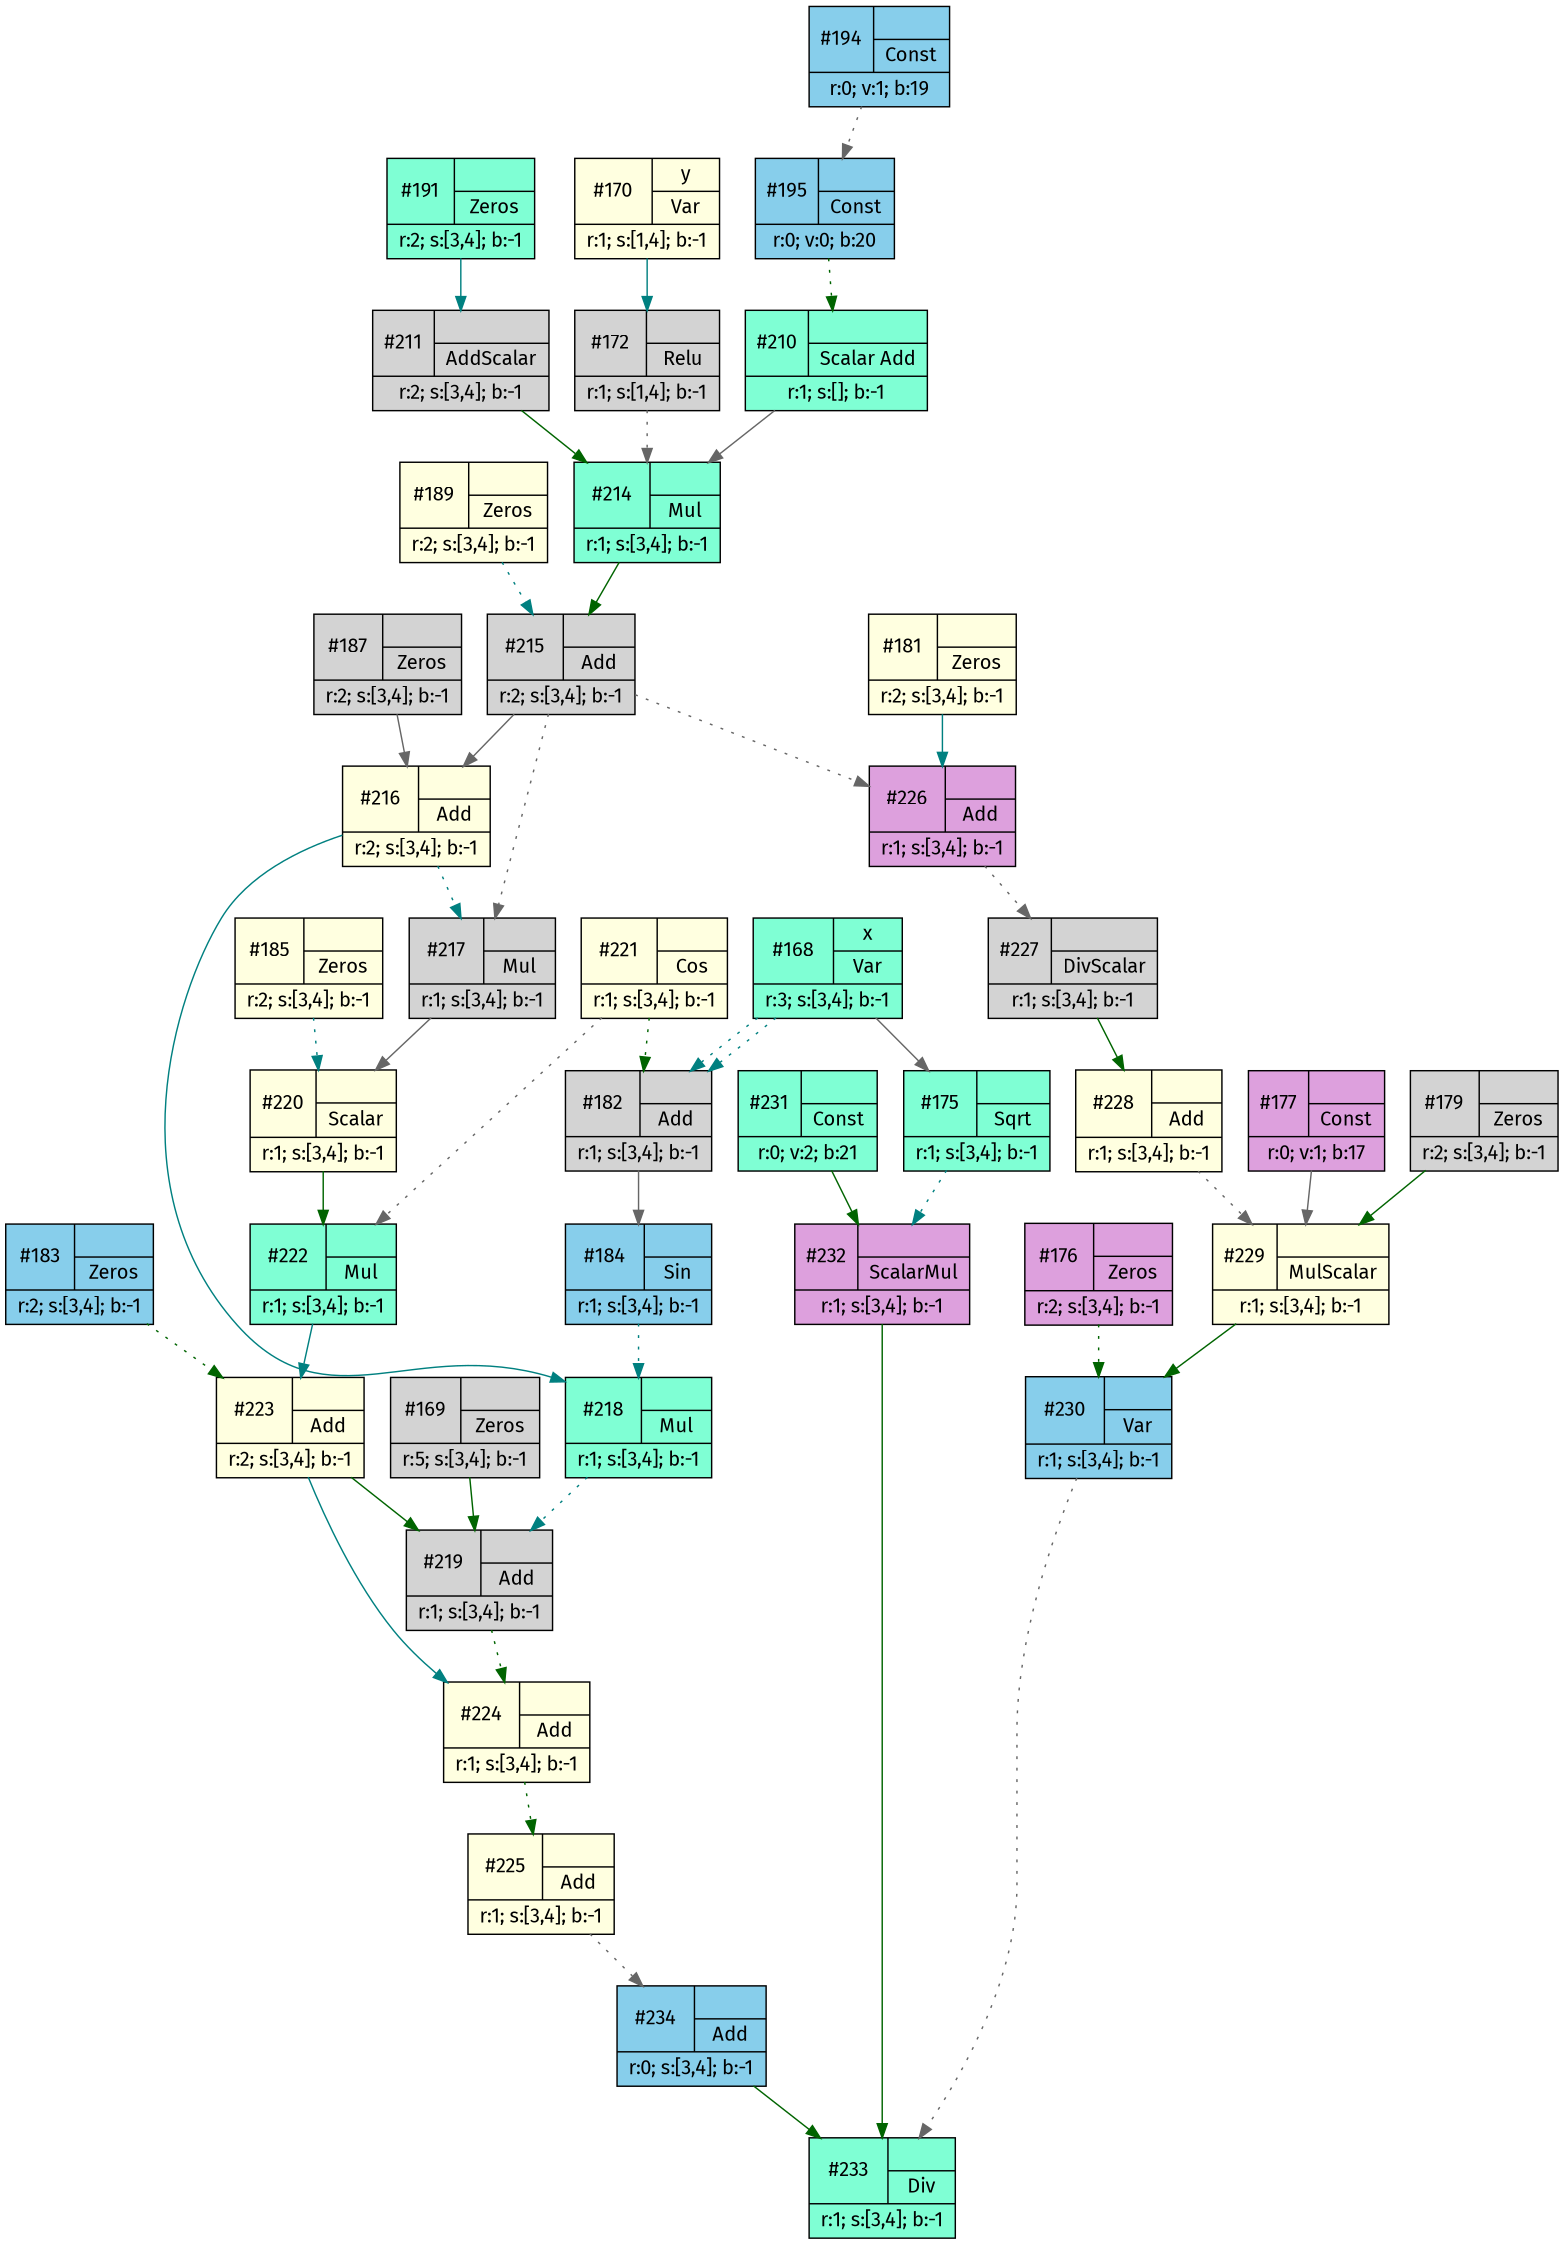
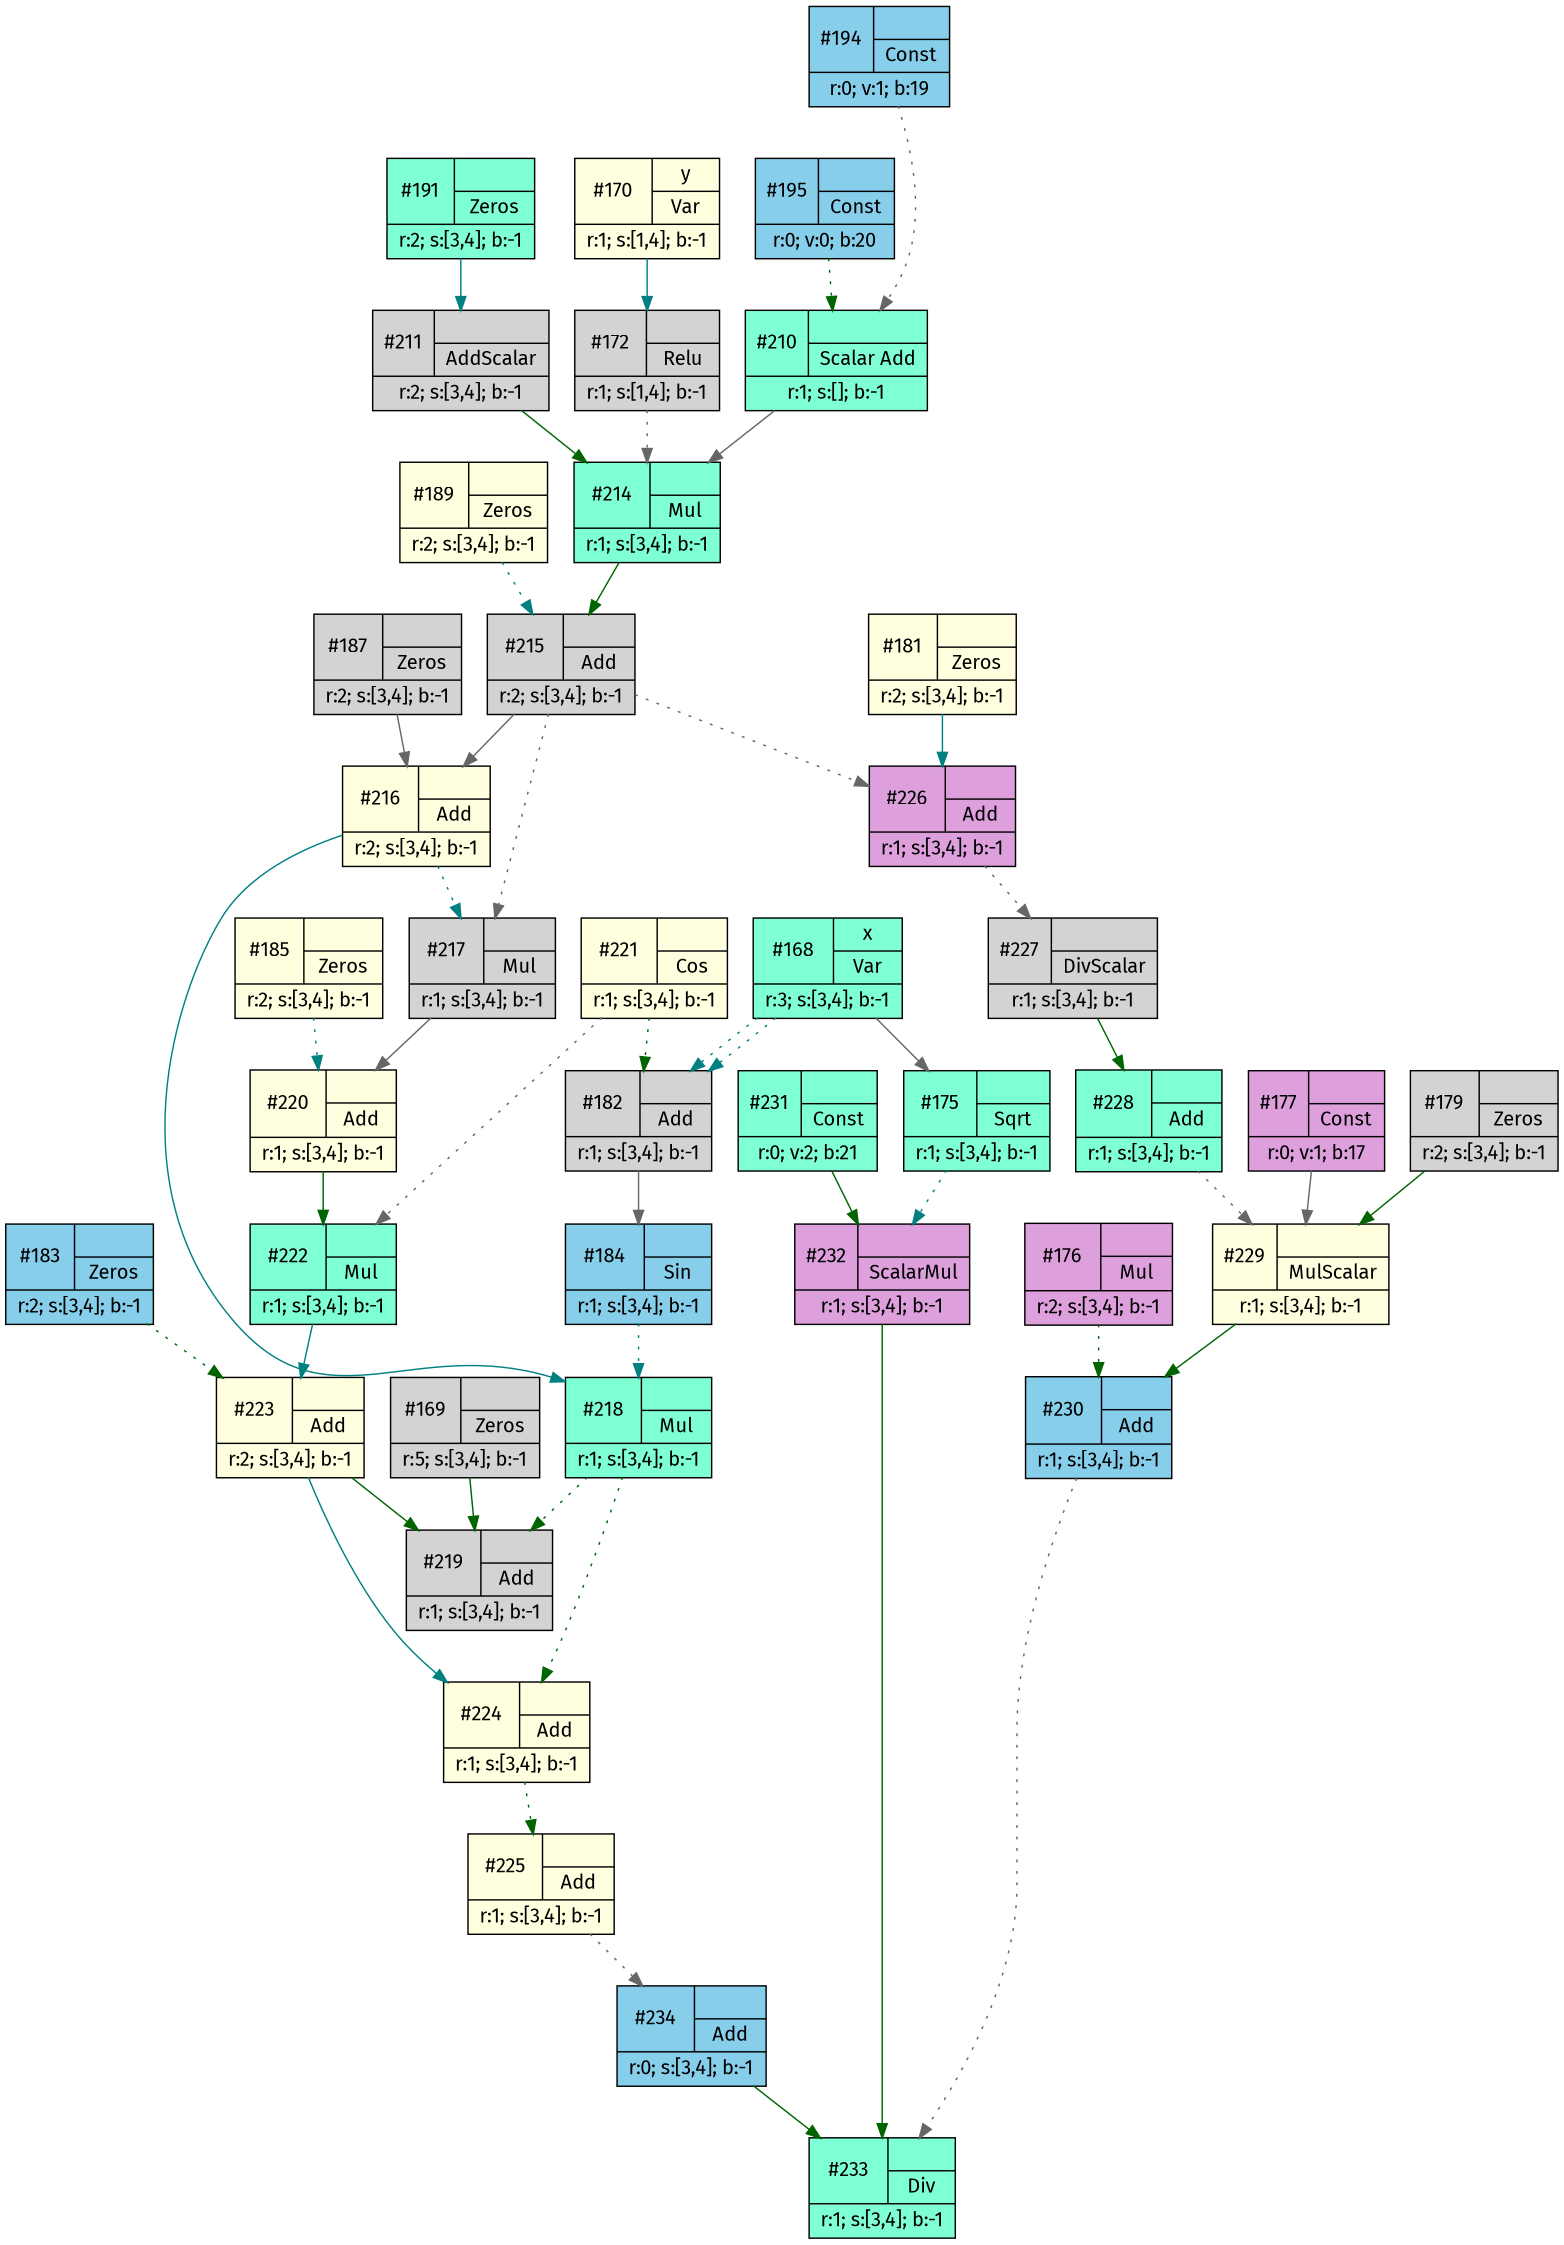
  digraph {
    fontname="Fira Sans"
    node [fillcolor=lightyellow fontname="Fira Sans" shape=record style=filled]
    edge [color=darkgreen fontname="Fira Sans" style=solid]
    n1 [label="{{#225 | {  | Add }} | r:1; s:[3,4]; b:-1 }"]
    n2 [fillcolor=skyblue label="{{#234 | {  | Add }} | r:0; s:[3,4]; b:-1 }"]
    n3 [fillcolor=aquamarine label="{{#233 | {  | Div }} | r:1; s:[3,4]; b:-1 }"]
    n4 [label="{{#224 | {  | Add }} | r:1; s:[3,4]; b:-1 }"]
    n5 [label="{{#223 | {  | Add }} | r:2; s:[3,4]; b:-1 }"]
    n6 [fillcolor=lightgrey label="{{#219 | {  | Add }} | r:1; s:[3,4]; b:-1 }"]
    n7 [fillcolor=lightgrey label="{{#169 | {  | Zeros }} | r:5; s:[3,4]; b:-1 }"]
    n8 [fillcolor=aquamarine label="{{#218 | {  | Mul }} | r:1; s:[3,4]; b:-1 }"]
    n9 [label="{{#216 | {  | Add }} | r:2; s:[3,4]; b:-1 }"]
    n10 [fillcolor=lightgrey label="{{#217 | {  | Mul }} | r:1; s:[3,4]; b:-1 }"]
-   n11 [label="{{#220 | {  | Scalar }} | r:1; s:[3,4]; b:-1 }"]
+   n11 [label="{{#220 | {  | Add }} | r:1; s:[3,4]; b:-1 }"]
    n12 [fillcolor=skyblue label="{{#184 | {  | Sin }} | r:1; s:[3,4]; b:-1 }"]
    n13 [fillcolor=lightgrey label="{{#187 | {  | Zeros }} | r:2; s:[3,4]; b:-1 }"]
    n14 [fillcolor=lightgrey label="{{#215 | {  | Add }} | r:2; s:[3,4]; b:-1 }"]
    n15 [fillcolor=plum label="{{#226 | {  | Add }} | r:1; s:[3,4]; b:-1 }"]
    n16 [fillcolor=lightgrey label="{{#227 | {  | DivScalar }} | r:1; s:[3,4]; b:-1 }"]
    n17 [label="{{#189 | {  | Zeros }} | r:2; s:[3,4]; b:-1 }"]
    n18 [fillcolor=aquamarine label="{{#214 | {  | Mul }} | r:1; s:[3,4]; b:-1 }"]
    n19 [fillcolor=lightgrey label="{{#211 | {  | AddScalar }} | r:2; s:[3,4]; b:-1 }"]
    n20 [fillcolor=lightgrey label="{{#172 | {  | Relu }} | r:1; s:[1,4]; b:-1 }"]
    n21 [fillcolor=aquamarine label="{{#191 | {  | Zeros }} | r:2; s:[3,4]; b:-1 }"]
    n22 [fillcolor=aquamarine label="{{#210 | {  | Scalar Add }} | r:1; s:[]; b:-1 }"]
    n23 [fillcolor=skyblue label="{{#195 | {  | Const }} | r:0; v:0; b:20 }"]
    n24 [fillcolor=skyblue label="{{#194 | {  | Const }} | r:0; v:1; b:19 }"]
    n25 [label="{{#170 | { y | Var }} | r:1; s:[1,4]; b:-1 }"]
    n26 [fillcolor=lightgrey label="{{#182 | {  | Add }} | r:1; s:[3,4]; b:-1 }"]
    n27 [label="{{#221 | {  | Cos }} | r:1; s:[3,4]; b:-1 }"]
    n28 [fillcolor=aquamarine label="{{#222 | {  | Mul }} | r:1; s:[3,4]; b:-1 }"]
    n29 [fillcolor=aquamarine label="{{#168 | { x | Var }} | r:3; s:[3,4]; b:-1 }"]
    n30 [fillcolor=aquamarine label="{{#175 | {  | Sqrt }} | r:1; s:[3,4]; b:-1 }"]
    n31 [fillcolor=plum label="{{#232 | {  | ScalarMul }} | r:1; s:[3,4]; b:-1 }"]
    n32 [fillcolor=skyblue label="{{#183 | {  | Zeros }} | r:2; s:[3,4]; b:-1 }"]
    n33 [label="{{#185 | {  | Zeros }} | r:2; s:[3,4]; b:-1 }"]
-   n34 [fillcolor=skyblue label="{{#230 | {  | Var }} | r:1; s:[3,4]; b:-1 }"]
-   n35 [fillcolor=plum label="{{#176 | {  | Zeros }} | r:2; s:[3,4]; b:-1 }"]
+   n34 [fillcolor=skyblue label="{{#230 | {  | Add }} | r:1; s:[3,4]; b:-1 }"]
+   n35 [fillcolor=plum label="{{#176 | {  | Mul }} | r:2; s:[3,4]; b:-1 }"]
    n36 [label="{{#229 | {  | MulScalar }} | r:1; s:[3,4]; b:-1 }"]
-   n37 [label="{{#228 | {  | Add }} | r:1; s:[3,4]; b:-1 }"]
+   n37 [fillcolor=aquamarine label="{{#228 | {  | Add }} | r:1; s:[3,4]; b:-1 }"]
    n38 [fillcolor=plum label="{{#177 | {  | Const }} | r:0; v:1; b:17 }"]
    n39 [fillcolor=lightgrey label="{{#179 | {  | Zeros }} | r:2; s:[3,4]; b:-1 }"]
    n40 [label="{{#181 | {  | Zeros }} | r:2; s:[3,4]; b:-1 }"]
    n41 [fillcolor=aquamarine label="{{#231 | {  | Const }} | r:0; v:2; b:21 }"]
    n1 -> n2 [color=gray40 style=dotted]
    n2 -> n3
    n4 -> n1 [style=dotted]
    n5 -> n4 [color=teal]
    n5 -> n6
-   n6 -> n4 [style=dotted]
+   n8 -> n4 [style=dotted]
    n7 -> n6
-   n8 -> n6 [color=teal style=dotted]
+   n8 -> n6 [style=dotted]
    n9 -> n8 [color=teal]
    n9 -> n10 [color=teal style=dotted]
    n10 -> n11 [color=gray40]
    n11 -> n28
    n12 -> n8 [color=teal style=dotted]
    n13 -> n9 [color=gray40]
    n14 -> n9 [color=gray40]
    n14 -> n10 [color=gray40 style=dotted]
    n14 -> n15 [color=gray40 style=dotted]
    n15 -> n16 [color=gray40 style=dotted]
    n16 -> n37
    n17 -> n14 [color=teal style=dotted]
    n18 -> n14
    n19 -> n18
    n20 -> n18 [color=gray40 style=dotted]
    n21 -> n19 [color=teal]
    n22 -> n18 [color=gray40]
    n23 -> n22 [style=dotted]
-   n24 -> n23 [color=gray40 style=dotted]
+   n24 -> n22 [color=gray40 style=dotted]
    n25 -> n20 [color=teal]
    n26 -> n12 [color=gray40]
    n27 -> n26 [style=dotted]
    n27 -> n28 [color=gray40 style=dotted]
    n28 -> n5 [color=teal]
    n29 -> n26 [color=teal style=dotted]
    n29 -> n26 [color=teal style=dotted]
    n29 -> n30 [color=gray40]
    n30 -> n31 [color=teal style=dotted]
    n31 -> n3
    n32 -> n5 [style=dotted]
    n33 -> n11 [color=teal style=dotted]
    n34 -> n3 [color=gray40 style=dotted]
    n35 -> n34 [style=dotted]
    n36 -> n34
    n37 -> n36 [color=gray40 style=dotted]
    n38 -> n36 [color=gray40]
    n39 -> n36
    n40 -> n15 [color=teal]
    n41 -> n31
  }
